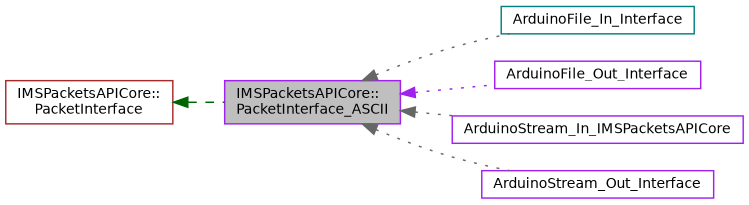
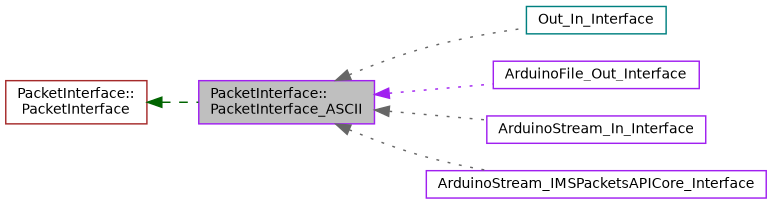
  digraph {
    rankdir=LR
    node [color=purple fillcolor=white fontname=Helvetica fontsize=10 shape=record style=filled]
    edge [color=gray40 dir=back fontname=Helvetica fontsize=10 labelfontname=Helvetica labelfontsize=10 style=dotted]
-   n1 [fillcolor=grey75 fontcolor=black height=0.2 label="IMSPacketsAPICore::\lPacketInterface_ASCII" width=0.4]
-   n2 [color=teal height=0.2 label=ArduinoFile_In_Interface width=0.4]
+   n1 [fillcolor=grey75 fontcolor=black height=0.2 label="PacketInterface::\lPacketInterface_ASCII" width=0.4]
+   n2 [color=teal height=0.2 label=Out_In_Interface width=0.4]
    n3 [height=0.2 label=ArduinoFile_Out_Interface width=0.4]
-   n4 [height=0.2 label=ArduinoStream_In_IMSPacketsAPICore width=0.4]
-   n5 [height=0.2 label=ArduinoStream_Out_Interface width=0.4]
-   n6 [color=brown height=0.2 label="IMSPacketsAPICore::\lPacketInterface" width=0.4]
+   n4 [height=0.2 label=ArduinoStream_In_Interface width=0.4]
+   n5 [height=0.2 label=ArduinoStream_IMSPacketsAPICore_Interface width=0.4]
+   n6 [color=brown height=0.2 label="PacketInterface::\lPacketInterface" width=0.4]
    n1 -> n2
    n1 -> n3 [color=purple]
    n1 -> n4
    n1 -> n5
    n6 -> n1 [color=darkgreen style=dashed]
  }
